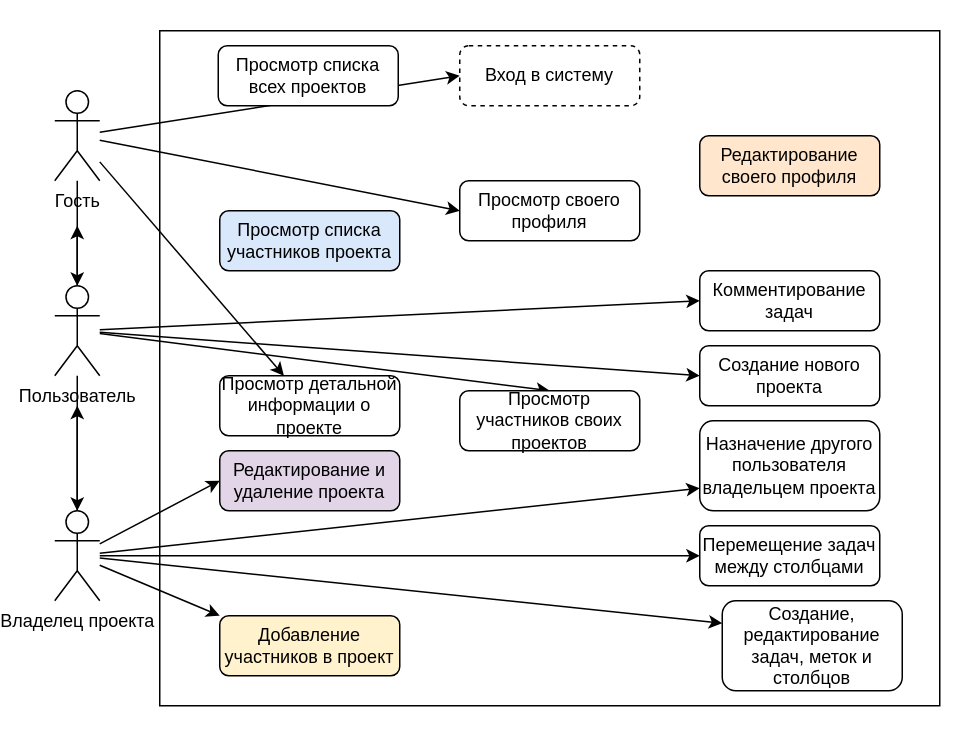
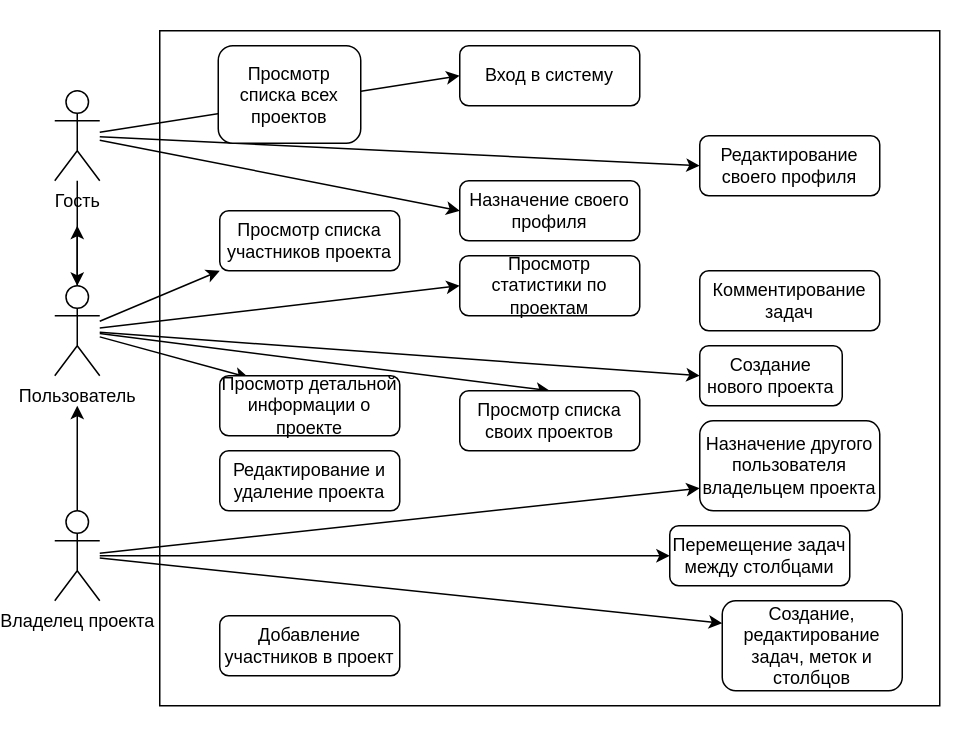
  <mxCell id="0" />
  <mxCell id="1" parent="0" />
  <mxCell id="2" value="" style="rounded=0;whiteSpace=wrap;html=1;fillColor=none;" vertex="1" parent="1"><mxGeometry x="90" y="20" width="520" height="450" as="geometry" /></mxCell>
  <mxCell id="3" style="rounded=0;orthogonalLoop=1;jettySize=auto;html=1;" edge="1" parent="1" source="7" target="15"><mxGeometry relative="1" as="geometry" /></mxCell>
  <mxCell id="4" style="rounded=0;orthogonalLoop=1;jettySize=auto;html=1;entryX=0;entryY=0.5;entryDx=0;entryDy=0;" edge="1" parent="1" source="7" target="24"><mxGeometry relative="1" as="geometry" /></mxCell>
  <mxCell id="5" style="rounded=0;orthogonalLoop=1;jettySize=auto;html=1;entryX=0;entryY=0.5;entryDx=0;entryDy=0;" edge="1" parent="1" source="7" target="25"><mxGeometry relative="1" as="geometry" /></mxCell>
- <mxCell id="6" style="rounded=0;orthogonalLoop=1;jettySize=auto;html=1;" edge="1" parent="1" source="7" target="29"><mxGeometry relative="1" as="geometry" /></mxCell>
+ <mxCell id="6" style="rounded=0;orthogonalLoop=1;jettySize=auto;html=1;entryX=0;entryY=0.5;entryDx=0;entryDy=0;" edge="1" parent="1" source="7" target="26"><mxGeometry relative="1" as="geometry" /></mxCell>
  <mxCell id="7" value="Гость" style="shape=umlActor;verticalLabelPosition=bottom;verticalAlign=top;html=1;outlineConnect=0;" vertex="1" parent="1"><mxGeometry x="20" y="60" width="30" height="60" as="geometry" /></mxCell>
  <mxCell id="8" style="edgeStyle=orthogonalEdgeStyle;rounded=0;orthogonalLoop=1;jettySize=auto;html=1;" edge="1" parent="1" source="15"><mxGeometry relative="1" as="geometry"><mxPoint x="35" y="150" as="targetPoint" /></mxGeometry></mxCell>
- <mxCell id="11" style="rounded=0;orthogonalLoop=1;jettySize=auto;html=1;entryX=0;entryY=0.5;entryDx=0;entryDy=0;" edge="1" parent="1" source="15" target="30"><mxGeometry relative="1" as="geometry" /></mxCell>
+ <mxCell id="9" style="rounded=0;orthogonalLoop=1;jettySize=auto;html=1;entryX=0;entryY=1;entryDx=0;entryDy=0;" edge="1" parent="1" source="15" target="36"><mxGeometry relative="1" as="geometry" /></mxCell>
+ <mxCell id="10" style="rounded=0;orthogonalLoop=1;jettySize=auto;html=1;entryX=0;entryY=0.5;entryDx=0;entryDy=0;" edge="1" parent="1" source="15" target="31"><mxGeometry relative="1" as="geometry" /></mxCell>
  <mxCell id="12" style="rounded=0;orthogonalLoop=1;jettySize=auto;html=1;entryX=0;entryY=0.5;entryDx=0;entryDy=0;" edge="1" parent="1" source="15" target="27"><mxGeometry relative="1" as="geometry" /></mxCell>
  <mxCell id="13" style="rounded=0;orthogonalLoop=1;jettySize=auto;html=1;entryX=0.5;entryY=0;entryDx=0;entryDy=0;" edge="1" parent="1" source="15" target="28"><mxGeometry relative="1" as="geometry" /></mxCell>
- <mxCell id="14" style="rounded=0;orthogonalLoop=1;jettySize=auto;html=1;" edge="1" parent="1" source="15" target="22"><mxGeometry relative="1" as="geometry" /></mxCell>
+ <mxCell id="14" style="rounded=0;orthogonalLoop=1;jettySize=auto;html=1;entryX=0.16;entryY=0.029;entryDx=0;entryDy=0;entryPerimeter=0;" edge="1" parent="1" source="15" target="29"><mxGeometry relative="1" as="geometry" /></mxCell>
  <mxCell id="15" value="Пользователь" style="shape=umlActor;verticalLabelPosition=bottom;verticalAlign=top;html=1;outlineConnect=0;" vertex="1" parent="1"><mxGeometry x="20" y="190" width="30" height="60" as="geometry" /></mxCell>
  <mxCell id="16" style="edgeStyle=orthogonalEdgeStyle;rounded=0;orthogonalLoop=1;jettySize=auto;html=1;" edge="1" parent="1" source="22"><mxGeometry relative="1" as="geometry"><mxPoint x="35" y="270" as="targetPoint" /></mxGeometry></mxCell>
- <mxCell id="17" style="rounded=0;orthogonalLoop=1;jettySize=auto;html=1;entryX=0;entryY=0.5;entryDx=0;entryDy=0;" edge="1" parent="1" source="22" target="33"><mxGeometry relative="1" as="geometry" /></mxCell>
- <mxCell id="18" style="rounded=0;orthogonalLoop=1;jettySize=auto;html=1;entryX=0;entryY=0;entryDx=0;entryDy=0;" edge="1" parent="1" source="22" target="32"><mxGeometry relative="1" as="geometry" /></mxCell>
  <mxCell id="19" style="rounded=0;orthogonalLoop=1;jettySize=auto;html=1;entryX=0;entryY=0.75;entryDx=0;entryDy=0;" edge="1" parent="1" source="22" target="37"><mxGeometry relative="1" as="geometry" /></mxCell>
  <mxCell id="20" style="rounded=0;orthogonalLoop=1;jettySize=auto;html=1;entryX=0;entryY=0.5;entryDx=0;entryDy=0;" edge="1" parent="1" source="22" target="35"><mxGeometry relative="1" as="geometry" /></mxCell>
  <mxCell id="21" style="rounded=0;orthogonalLoop=1;jettySize=auto;html=1;entryX=0;entryY=0.25;entryDx=0;entryDy=0;" edge="1" parent="1" source="22" target="34"><mxGeometry relative="1" as="geometry" /></mxCell>
  <mxCell id="22" value="Владелец проекта" style="shape=umlActor;verticalLabelPosition=bottom;verticalAlign=top;html=1;outlineConnect=0;" vertex="1" parent="1"><mxGeometry x="20" y="340" width="30" height="60" as="geometry" /></mxCell>
- <mxCell id="23" value="Просмотр списка всех проектов" style="rounded=1;whiteSpace=wrap;html=1;" vertex="1" parent="1"><mxGeometry x="129" y="30" width="120" height="40" as="geometry" /></mxCell>
- <mxCell id="24" value="Вход в систему" style="rounded=1;whiteSpace=wrap;html=1;dashed=1;" vertex="1" parent="1"><mxGeometry x="290" y="30" width="120" height="40" as="geometry" /></mxCell>
- <mxCell id="25" value="Просмотр своего профиля" style="rounded=1;whiteSpace=wrap;html=1;" vertex="1" parent="1"><mxGeometry x="290" y="120" width="120" height="40" as="geometry" /></mxCell>
- <mxCell id="26" value="Редактирование своего профиля" style="rounded=1;whiteSpace=wrap;html=1;fillColor=#ffe6cc;" vertex="1" parent="1"><mxGeometry x="450" y="90" width="120" height="40" as="geometry" /></mxCell>
- <mxCell id="27" value="Создание нового проекта" style="rounded=1;whiteSpace=wrap;html=1;" vertex="1" parent="1"><mxGeometry x="450" y="230" width="120" height="40" as="geometry" /></mxCell>
- <mxCell id="28" value="Просмотр участников своих проектов" style="rounded=1;whiteSpace=wrap;html=1;" vertex="1" parent="1"><mxGeometry x="290" y="260" width="120" height="40" as="geometry" /></mxCell>
+ <mxCell id="23" value="Просмотр списка всех проектов" style="rounded=1;whiteSpace=wrap;html=1;" vertex="1" parent="1"><mxGeometry x="129" y="30" width="95" height="65" as="geometry" /></mxCell>
+ <mxCell id="24" value="Вход в систему" style="rounded=1;whiteSpace=wrap;html=1;" vertex="1" parent="1"><mxGeometry x="290" y="30" width="120" height="40" as="geometry" /></mxCell>
+ <mxCell id="25" value="Назначение своего профиля" style="rounded=1;whiteSpace=wrap;html=1;" vertex="1" parent="1"><mxGeometry x="290" y="120" width="120" height="40" as="geometry" /></mxCell>
+ <mxCell id="26" value="Редактирование своего профиля" style="rounded=1;whiteSpace=wrap;html=1;" vertex="1" parent="1"><mxGeometry x="450" y="90" width="120" height="40" as="geometry" /></mxCell>
+ <mxCell id="27" value="Создание нового проекта" style="rounded=1;whiteSpace=wrap;html=1;" vertex="1" parent="1"><mxGeometry x="450" y="230" width="95" height="40" as="geometry" /></mxCell>
+ <mxCell id="28" value="Просмотр списка своих проектов" style="rounded=1;whiteSpace=wrap;html=1;" vertex="1" parent="1"><mxGeometry x="290" y="260" width="120" height="40" as="geometry" /></mxCell>
  <mxCell id="29" value="Просмотр детальной информации о проекте" style="rounded=1;whiteSpace=wrap;html=1;" vertex="1" parent="1"><mxGeometry x="130" y="250" width="120" height="40" as="geometry" /></mxCell>
  <mxCell id="30" value="Комментирование задач" style="rounded=1;whiteSpace=wrap;html=1;" vertex="1" parent="1"><mxGeometry x="450" y="180" width="120" height="40" as="geometry" /></mxCell>
- <mxCell id="32" value="Добавление участников в проект" style="rounded=1;whiteSpace=wrap;html=1;fillColor=#fff2cc;" vertex="1" parent="1"><mxGeometry x="130" y="410" width="120" height="40" as="geometry" /></mxCell>
- <mxCell id="33" value="Редактирование и удаление проекта" style="rounded=1;whiteSpace=wrap;html=1;fillColor=#e1d5e7;" vertex="1" parent="1"><mxGeometry x="130" y="300" width="120" height="40" as="geometry" /></mxCell>
+ <mxCell id="31" value="Просмотр статистики по проектам" style="rounded=1;whiteSpace=wrap;html=1;" vertex="1" parent="1"><mxGeometry x="290" y="170" width="120" height="40" as="geometry" /></mxCell>
+ <mxCell id="32" value="Добавление участников в проект" style="rounded=1;whiteSpace=wrap;html=1;" vertex="1" parent="1"><mxGeometry x="130" y="410" width="120" height="40" as="geometry" /></mxCell>
+ <mxCell id="33" value="Редактирование и удаление проекта" style="rounded=1;whiteSpace=wrap;html=1;" vertex="1" parent="1"><mxGeometry x="130" y="300" width="120" height="40" as="geometry" /></mxCell>
  <mxCell id="34" value="Создание, редактирование задач, меток и столбцов" style="rounded=1;whiteSpace=wrap;html=1;" vertex="1" parent="1"><mxGeometry x="465" y="400" width="120" height="60" as="geometry" /></mxCell>
- <mxCell id="35" value="Перемещение задач между столбцами" style="rounded=1;whiteSpace=wrap;html=1;" vertex="1" parent="1"><mxGeometry x="450" y="350" width="120" height="40" as="geometry" /></mxCell>
- <mxCell id="36" value="Просмотр списка участников проекта" style="rounded=1;whiteSpace=wrap;html=1;fillColor=#dae8fc;" vertex="1" parent="1"><mxGeometry x="130" y="140" width="120" height="40" as="geometry" /></mxCell>
+ <mxCell id="35" value="Перемещение задач между столбцами" style="rounded=1;whiteSpace=wrap;html=1;" vertex="1" parent="1"><mxGeometry x="430" y="350" width="120" height="40" as="geometry" /></mxCell>
+ <mxCell id="36" value="Просмотр списка участников проекта" style="rounded=1;whiteSpace=wrap;html=1;" vertex="1" parent="1"><mxGeometry x="130" y="140" width="120" height="40" as="geometry" /></mxCell>
  <mxCell id="37" value="Назначение другого пользователя владельцем проекта" style="rounded=1;whiteSpace=wrap;html=1;" vertex="1" parent="1"><mxGeometry x="450" y="280" width="120" height="60" as="geometry" /></mxCell>
